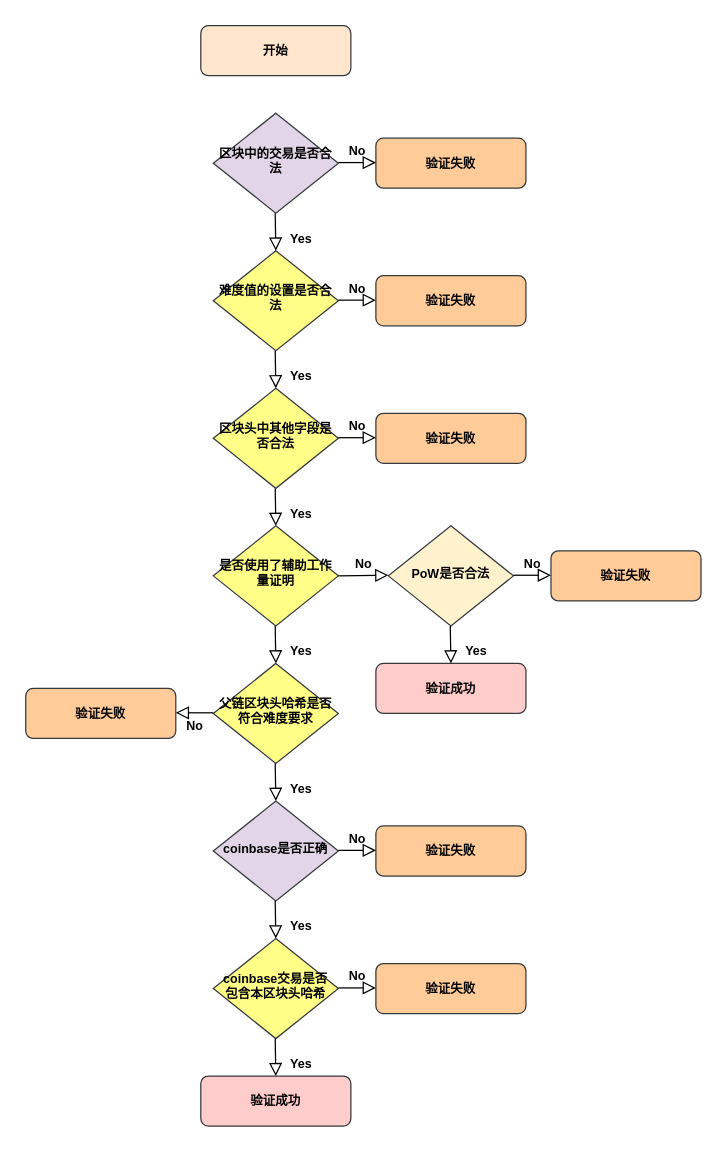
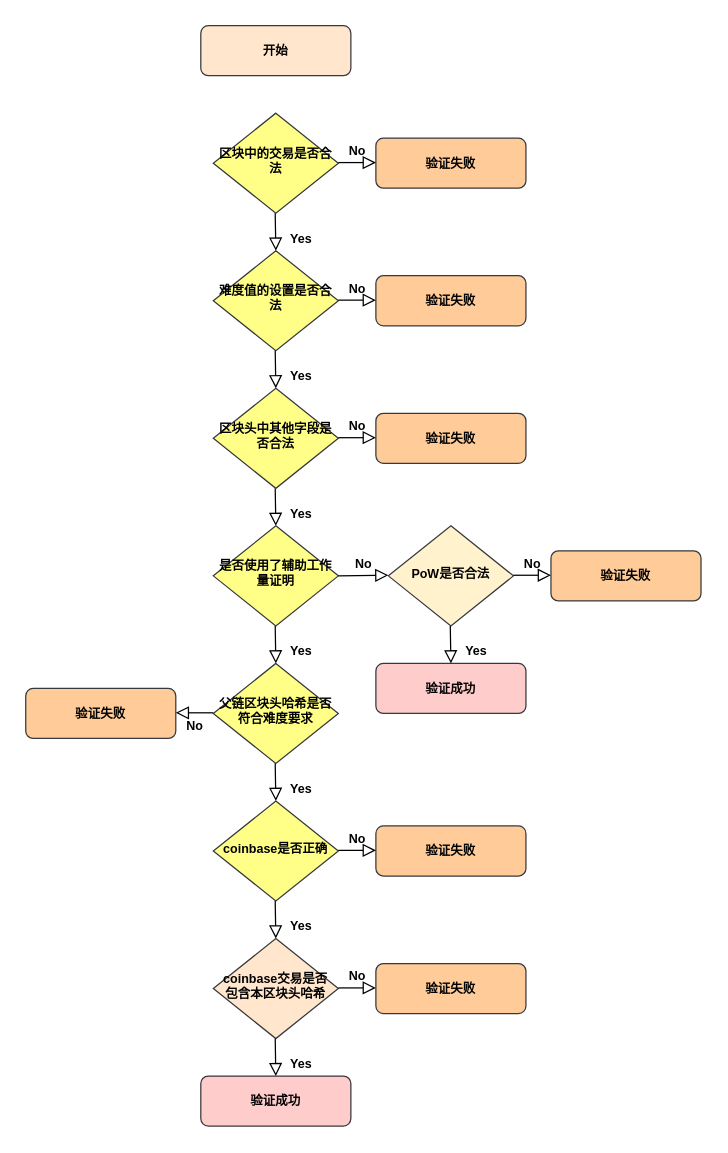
  <mxCell id="0" />
  <mxCell id="1" parent="0" />
  <mxCell id="2" value="开始" style="rounded=1;whiteSpace=wrap;html=1;fontSize=10;glass=0;strokeWidth=1;shadow=0;fillColor=#ffe6cc;strokeColor=#36393d;fontStyle=1;" parent="1" vertex="1"><mxGeometry x="160" width="120" height="40" as="geometry" y="20" /></mxCell>
- <mxCell id="3" value="区块中的交易是否合法" style="rhombus;whiteSpace=wrap;html=1;shadow=0;fontFamily=Helvetica;fontSize=10;align=center;strokeWidth=1;spacing=6;spacingTop=-4;fillColor=#e1d5e7;strokeColor=#36393d;fontStyle=1;" parent="1" vertex="1"><mxGeometry x="170" y="90" width="100" height="80" as="geometry" /></mxCell>
+ <mxCell id="3" value="区块中的交易是否合法" style="rhombus;whiteSpace=wrap;html=1;shadow=0;fontFamily=Helvetica;fontSize=10;align=center;strokeWidth=1;spacing=6;spacingTop=-4;fillColor=#ffff88;strokeColor=#36393d;fontStyle=1" parent="1" vertex="1"><mxGeometry x="170" y="90" width="100" height="80" as="geometry" /></mxCell>
  <mxCell id="4" value="验证失败" style="rounded=1;whiteSpace=wrap;html=1;fontSize=10;glass=0;strokeWidth=1;shadow=0;fillColor=#ffcc99;strokeColor=#36393d;fontStyle=1" parent="1" vertex="1"><mxGeometry x="300" y="110" width="120" height="40" as="geometry" /></mxCell>
  <mxCell id="5" value="难度值的设置是否合法" style="rhombus;whiteSpace=wrap;html=1;shadow=0;fontFamily=Helvetica;fontSize=10;align=center;strokeWidth=1;spacing=6;spacingTop=-4;fillColor=#ffff88;strokeColor=#36393d;fontStyle=1" parent="1" vertex="1"><mxGeometry x="170" y="200" width="100" height="80" as="geometry" /></mxCell>
  <mxCell id="6" value="验证失败" style="rounded=1;whiteSpace=wrap;html=1;fontSize=10;glass=0;strokeWidth=1;shadow=0;fillColor=#ffcc99;strokeColor=#36393d;fontStyle=1" parent="1" vertex="1"><mxGeometry x="300" y="220" width="120" height="40" as="geometry" /></mxCell>
  <mxCell id="7" value="验证失败" style="rounded=1;whiteSpace=wrap;html=1;fontSize=10;glass=0;strokeWidth=1;shadow=0;fillColor=#ffcc99;strokeColor=#36393d;fontStyle=1" vertex="1" parent="1"><mxGeometry x="300" y="330" width="120" height="40" as="geometry" /></mxCell>
  <mxCell id="8" value="Yes" style="rounded=0;html=1;jettySize=auto;orthogonalLoop=1;fontSize=10;endArrow=block;endFill=0;endSize=8;strokeWidth=1;shadow=0;labelBackgroundColor=none;edgeStyle=orthogonalEdgeStyle;fontStyle=1" edge="1" parent="1"><mxGeometry x="0.333" y="20" relative="1" as="geometry"><mxPoint as="offset" /><mxPoint x="219.5" y="390" as="sourcePoint" /><mxPoint x="220" y="420" as="targetPoint" /></mxGeometry></mxCell>
  <mxCell id="9" value="是否使用了辅助工作量证明" style="rhombus;whiteSpace=wrap;html=1;shadow=0;fontFamily=Helvetica;fontSize=10;align=center;strokeWidth=1;spacing=6;spacingTop=-4;fillColor=#ffff88;strokeColor=#36393d;fontStyle=1" vertex="1" parent="1"><mxGeometry x="170" y="420" width="100" height="80" as="geometry" /></mxCell>
  <mxCell id="10" value="PoW是否合法" style="rhombus;whiteSpace=wrap;html=1;shadow=0;fontFamily=Helvetica;fontSize=10;align=center;strokeWidth=1;spacing=6;spacingTop=-4;fillColor=#fff2cc;strokeColor=#36393d;fontStyle=1;" vertex="1" parent="1"><mxGeometry x="310" y="420" width="100" height="80" as="geometry" /></mxCell>
  <mxCell id="11" value="验证失败" style="rounded=1;whiteSpace=wrap;html=1;fontSize=10;glass=0;strokeWidth=1;shadow=0;fillColor=#ffcc99;strokeColor=#36393d;fontStyle=1" vertex="1" parent="1"><mxGeometry x="440" y="440" width="120" height="40" as="geometry" /></mxCell>
  <mxCell id="12" value="Yes" style="rounded=0;html=1;jettySize=auto;orthogonalLoop=1;fontSize=10;endArrow=block;endFill=0;endSize=8;strokeWidth=1;shadow=0;labelBackgroundColor=none;edgeStyle=orthogonalEdgeStyle;entryX=0.5;entryY=0;entryDx=0;entryDy=0;fontStyle=1" edge="1" parent="1" target="13"><mxGeometry x="0.333" y="20" relative="1" as="geometry"><mxPoint as="offset" /><mxPoint x="219.5" y="500" as="sourcePoint" /><mxPoint x="219.5" y="560" as="targetPoint" /></mxGeometry></mxCell>
  <mxCell id="13" value="父链区块头哈希是否符合难度要求" style="rhombus;whiteSpace=wrap;html=1;shadow=0;fontFamily=Helvetica;fontSize=10;align=center;strokeWidth=1;spacing=6;spacingTop=-4;fillColor=#ffff88;strokeColor=#36393d;fontStyle=1" vertex="1" parent="1"><mxGeometry x="170" y="530" width="100" height="80" as="geometry" /></mxCell>
  <mxCell id="14" value="验证失败" style="rounded=1;whiteSpace=wrap;html=1;fontSize=10;glass=0;strokeWidth=1;shadow=0;fillColor=#ffcc99;strokeColor=#36393d;fontStyle=1" vertex="1" parent="1"><mxGeometry x="20" y="550" width="120" height="40" as="geometry" /></mxCell>
  <mxCell id="15" value="No" style="edgeStyle=orthogonalEdgeStyle;rounded=0;html=1;jettySize=auto;orthogonalLoop=1;fontSize=10;endArrow=block;endFill=0;endSize=8;strokeWidth=1;shadow=0;labelBackgroundColor=none;fontStyle=1" edge="1" parent="1"><mxGeometry y="10" relative="1" as="geometry"><mxPoint as="offset" /><mxPoint x="170" y="569.5" as="sourcePoint" /><mxPoint x="140" y="570" as="targetPoint" /></mxGeometry></mxCell>
  <mxCell id="16" value="Yes" style="rounded=0;html=1;jettySize=auto;orthogonalLoop=1;fontSize=10;endArrow=block;endFill=0;endSize=8;strokeWidth=1;shadow=0;labelBackgroundColor=none;edgeStyle=orthogonalEdgeStyle;entryX=0.5;entryY=0;entryDx=0;entryDy=0;fontStyle=1" edge="1" parent="1" target="17"><mxGeometry x="0.333" y="20" relative="1" as="geometry"><mxPoint as="offset" /><mxPoint x="219.5" y="610" as="sourcePoint" /><mxPoint x="219.5" y="670" as="targetPoint" /></mxGeometry></mxCell>
- <mxCell id="17" value="coinbase是否正确" style="rhombus;whiteSpace=wrap;html=1;shadow=0;fontFamily=Helvetica;fontSize=10;align=center;strokeWidth=1;spacing=6;spacingTop=-4;fillColor=#e1d5e7;strokeColor=#36393d;fontStyle=1;" vertex="1" parent="1"><mxGeometry x="170" y="640" width="100" height="80" as="geometry" /></mxCell>
+ <mxCell id="17" value="coinbase是否正确" style="rhombus;whiteSpace=wrap;html=1;shadow=0;fontFamily=Helvetica;fontSize=10;align=center;strokeWidth=1;spacing=6;spacingTop=-4;fillColor=#ffff88;strokeColor=#36393d;fontStyle=1" vertex="1" parent="1"><mxGeometry x="170" y="640" width="100" height="80" as="geometry" /></mxCell>
  <mxCell id="18" value="验证失败" style="rounded=1;whiteSpace=wrap;html=1;fontSize=10;glass=0;strokeWidth=1;shadow=0;fillColor=#ffcc99;strokeColor=#36393d;fontStyle=1" vertex="1" parent="1"><mxGeometry x="300" y="660" width="120" height="40" as="geometry" /></mxCell>
  <mxCell id="19" value="No" style="edgeStyle=orthogonalEdgeStyle;rounded=0;html=1;jettySize=auto;orthogonalLoop=1;fontSize=10;endArrow=block;endFill=0;endSize=8;strokeWidth=1;shadow=0;labelBackgroundColor=none;fontStyle=1" edge="1" parent="1"><mxGeometry y="10" relative="1" as="geometry"><mxPoint as="offset" /><mxPoint x="270" y="679.5" as="sourcePoint" /><mxPoint x="300" y="680" as="targetPoint" /></mxGeometry></mxCell>
  <mxCell id="20" value="Yes" style="rounded=0;html=1;jettySize=auto;orthogonalLoop=1;fontSize=10;endArrow=block;endFill=0;endSize=8;strokeWidth=1;shadow=0;labelBackgroundColor=none;edgeStyle=orthogonalEdgeStyle;entryX=0.5;entryY=0;entryDx=0;entryDy=0;fontStyle=1" edge="1" parent="1" target="21"><mxGeometry x="0.333" y="20" relative="1" as="geometry"><mxPoint as="offset" /><mxPoint x="219.5" y="720" as="sourcePoint" /><mxPoint x="219.5" y="780" as="targetPoint" /></mxGeometry></mxCell>
- <mxCell id="21" value="coinbase交易是否包含本区块头哈希" style="rhombus;whiteSpace=wrap;html=1;shadow=0;fontFamily=Helvetica;fontSize=10;align=center;strokeWidth=1;spacing=6;spacingTop=-4;fillColor=#ffff88;strokeColor=#36393d;fontStyle=1" vertex="1" parent="1"><mxGeometry x="170" y="750" width="100" height="80" as="geometry" /></mxCell>
+ <mxCell id="21" value="coinbase交易是否包含本区块头哈希" style="rhombus;whiteSpace=wrap;html=1;shadow=0;fontFamily=Helvetica;fontSize=10;align=center;strokeWidth=1;spacing=6;spacingTop=-4;fillColor=#ffe6cc;strokeColor=#36393d;fontStyle=1;" vertex="1" parent="1"><mxGeometry x="170" y="750" width="100" height="80" as="geometry" /></mxCell>
  <mxCell id="22" value="验证成功" style="rounded=1;whiteSpace=wrap;html=1;fontSize=10;glass=0;strokeWidth=1;shadow=0;fillColor=#ffcccc;strokeColor=#36393d;fontStyle=1" vertex="1" parent="1"><mxGeometry x="160" y="860" width="120" height="40" as="geometry" /></mxCell>
  <mxCell id="23" value="验证失败" style="rounded=1;whiteSpace=wrap;html=1;fontSize=10;glass=0;strokeWidth=1;shadow=0;fillColor=#ffcc99;strokeColor=#36393d;fontStyle=1" vertex="1" parent="1"><mxGeometry x="300" y="770" width="120" height="40" as="geometry" /></mxCell>
  <mxCell id="24" value="区块头中其他字段是否合法" style="rhombus;whiteSpace=wrap;html=1;shadow=0;fontFamily=Helvetica;fontSize=10;align=center;strokeWidth=1;spacing=6;spacingTop=-4;fillColor=#ffff88;strokeColor=#36393d;fontStyle=1" vertex="1" parent="1"><mxGeometry x="170" y="310" width="100" height="80" as="geometry" /></mxCell>
  <mxCell id="25" value="验证成功" style="rounded=1;whiteSpace=wrap;html=1;fontSize=10;glass=0;strokeWidth=1;shadow=0;fillColor=#ffcccc;strokeColor=#36393d;fontStyle=1" vertex="1" parent="1"><mxGeometry x="300" y="530" width="120" height="40" as="geometry" /></mxCell>
  <mxCell id="26" value="Yes" style="rounded=0;html=1;jettySize=auto;orthogonalLoop=1;fontSize=10;endArrow=block;endFill=0;endSize=8;strokeWidth=1;shadow=0;labelBackgroundColor=none;edgeStyle=orthogonalEdgeStyle;fontStyle=1" edge="1" parent="1"><mxGeometry x="0.333" y="20" relative="1" as="geometry"><mxPoint as="offset" /><mxPoint x="359.5" y="500" as="sourcePoint" /><mxPoint x="360" y="530" as="targetPoint" /></mxGeometry></mxCell>
  <mxCell id="27" value="Yes" style="rounded=0;html=1;jettySize=auto;orthogonalLoop=1;fontSize=10;endArrow=block;endFill=0;endSize=8;strokeWidth=1;shadow=0;labelBackgroundColor=none;edgeStyle=orthogonalEdgeStyle;fontStyle=1" edge="1" parent="1"><mxGeometry x="0.333" y="20" relative="1" as="geometry"><mxPoint as="offset" /><mxPoint x="219.5" y="280" as="sourcePoint" /><mxPoint x="220" y="310" as="targetPoint" /></mxGeometry></mxCell>
  <mxCell id="28" value="Yes" style="rounded=0;html=1;jettySize=auto;orthogonalLoop=1;fontSize=10;endArrow=block;endFill=0;endSize=8;strokeWidth=1;shadow=0;labelBackgroundColor=none;edgeStyle=orthogonalEdgeStyle;fontStyle=1" edge="1" parent="1"><mxGeometry x="0.333" y="20" relative="1" as="geometry"><mxPoint as="offset" /><mxPoint x="219.5" y="170" as="sourcePoint" /><mxPoint x="220" y="200" as="targetPoint" /></mxGeometry></mxCell>
  <mxCell id="29" value="Yes" style="rounded=0;html=1;jettySize=auto;orthogonalLoop=1;fontSize=10;endArrow=block;endFill=0;endSize=8;strokeWidth=1;shadow=0;labelBackgroundColor=none;edgeStyle=orthogonalEdgeStyle;fontStyle=1" edge="1" parent="1"><mxGeometry x="0.333" y="20" relative="1" as="geometry"><mxPoint as="offset" /><mxPoint x="219.5" y="830" as="sourcePoint" /><mxPoint x="220" y="860" as="targetPoint" /></mxGeometry></mxCell>
  <mxCell id="30" value="No" style="edgeStyle=orthogonalEdgeStyle;rounded=0;html=1;jettySize=auto;orthogonalLoop=1;fontSize=10;endArrow=block;endFill=0;endSize=8;strokeWidth=1;shadow=0;labelBackgroundColor=none;fontStyle=1" edge="1" parent="1"><mxGeometry y="10" relative="1" as="geometry"><mxPoint as="offset" /><mxPoint x="270" y="239.5" as="sourcePoint" /><mxPoint x="300" y="239.5" as="targetPoint" /></mxGeometry></mxCell>
  <mxCell id="31" value="No" style="edgeStyle=orthogonalEdgeStyle;rounded=0;html=1;jettySize=auto;orthogonalLoop=1;fontSize=10;endArrow=block;endFill=0;endSize=8;strokeWidth=1;shadow=0;labelBackgroundColor=none;fontStyle=1" edge="1" parent="1"><mxGeometry y="10" relative="1" as="geometry"><mxPoint as="offset" /><mxPoint x="270" y="129.5" as="sourcePoint" /><mxPoint x="300" y="129.5" as="targetPoint" /></mxGeometry></mxCell>
  <mxCell id="32" value="No" style="edgeStyle=orthogonalEdgeStyle;rounded=0;html=1;jettySize=auto;orthogonalLoop=1;fontSize=10;endArrow=block;endFill=0;endSize=8;strokeWidth=1;shadow=0;labelBackgroundColor=none;fontStyle=1" edge="1" parent="1"><mxGeometry y="10" relative="1" as="geometry"><mxPoint as="offset" /><mxPoint x="270" y="349.5" as="sourcePoint" /><mxPoint x="300" y="349.5" as="targetPoint" /></mxGeometry></mxCell>
  <mxCell id="33" value="No" style="edgeStyle=orthogonalEdgeStyle;rounded=0;html=1;jettySize=auto;orthogonalLoop=1;fontSize=10;endArrow=block;endFill=0;endSize=8;strokeWidth=1;shadow=0;labelBackgroundColor=none;exitX=1;exitY=0.5;exitDx=0;exitDy=0;fontStyle=1" edge="1" parent="1" source="9"><mxGeometry y="10" relative="1" as="geometry"><mxPoint as="offset" /><mxPoint x="280" y="459.5" as="sourcePoint" /><mxPoint x="310" y="459.5" as="targetPoint" /></mxGeometry></mxCell>
  <mxCell id="34" value="No" style="edgeStyle=orthogonalEdgeStyle;rounded=0;html=1;jettySize=auto;orthogonalLoop=1;fontSize=10;endArrow=block;endFill=0;endSize=8;strokeWidth=1;shadow=0;labelBackgroundColor=none;fontStyle=1" edge="1" parent="1"><mxGeometry y="10" relative="1" as="geometry"><mxPoint as="offset" /><mxPoint x="410" y="459.5" as="sourcePoint" /><mxPoint x="440" y="459.5" as="targetPoint" /></mxGeometry></mxCell>
  <mxCell id="35" value="No" style="edgeStyle=orthogonalEdgeStyle;rounded=0;html=1;jettySize=auto;orthogonalLoop=1;fontSize=10;endArrow=block;endFill=0;endSize=8;strokeWidth=1;shadow=0;labelBackgroundColor=none;fontStyle=1" edge="1" parent="1"><mxGeometry y="10" relative="1" as="geometry"><mxPoint as="offset" /><mxPoint x="270" y="789.5" as="sourcePoint" /><mxPoint x="300" y="789.5" as="targetPoint" /></mxGeometry></mxCell>
